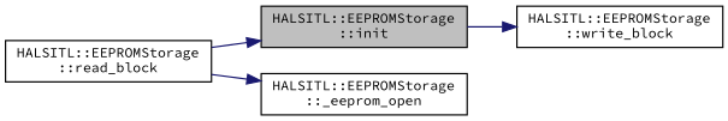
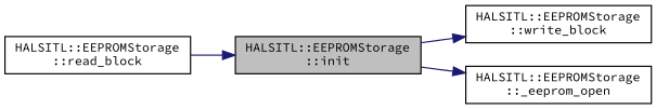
  digraph {
    fontname="Source Code Pro"
    rankdir=LR
    node [color=black fillcolor=white fontname="Source Code Pro" fontsize=10 shape=record style=filled]
    edge [color=midnightblue fontname="Source Code Pro" fontsize=10 labelfontname=Helvetica labelfontsize=10 style=solid]
    n1 [fillcolor=grey75 fontcolor=black height=0.2 label="HALSITL::EEPROMStorage\l::init" width=0.4]
    n2 [height=0.2 label="HALSITL::EEPROMStorage\l::write_block" width=0.4]
    n3 [height=0.2 label="HALSITL::EEPROMStorage\l::read_block" width=0.4]
    n4 [height=0.2 label="HALSITL::EEPROMStorage\l::_eeprom_open" width=0.4]
    n1 -> n2
    n3 -> n1
-   n3 -> n4
+   n1 -> n4
  }
